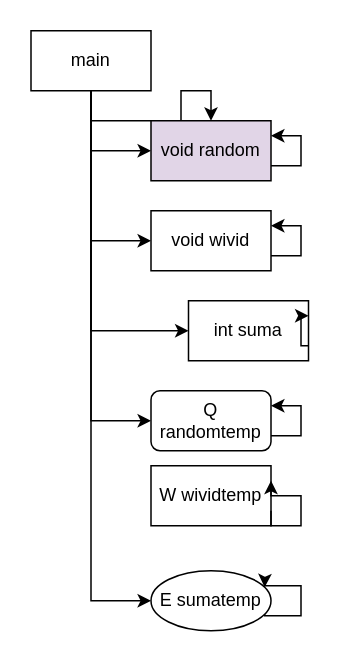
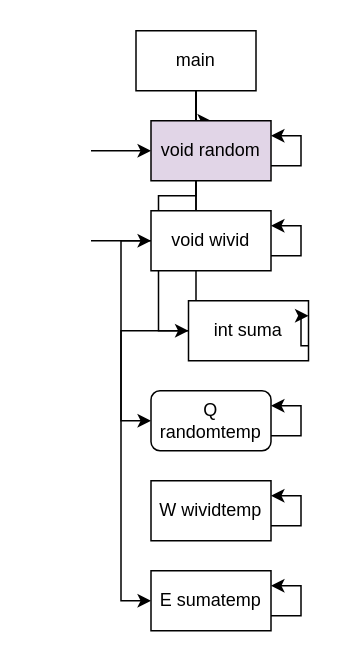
  <mxCell id="0" />
  <mxCell id="1" parent="0" />
  <mxCell id="2" style="edgeStyle=orthogonalEdgeStyle;rounded=0;orthogonalLoop=1;jettySize=auto;html=1;exitX=0.5;exitY=1;exitDx=0;exitDy=0;entryX=0;entryY=0.5;entryDx=0;entryDy=0;" edge="1" parent="1" source="6" target="9"><mxGeometry relative="1" as="geometry" /></mxCell>
  <mxCell id="3" style="edgeStyle=orthogonalEdgeStyle;rounded=0;orthogonalLoop=1;jettySize=auto;html=1;exitX=0.5;exitY=1;exitDx=0;exitDy=0;entryX=0;entryY=0.5;entryDx=0;entryDy=0;" edge="1" parent="1" source="6" target="12"><mxGeometry relative="1" as="geometry" /></mxCell>
  <mxCell id="4" style="edgeStyle=orthogonalEdgeStyle;rounded=0;orthogonalLoop=1;jettySize=auto;html=1;exitX=0.5;exitY=1;exitDx=0;exitDy=0;entryX=0;entryY=0.5;entryDx=0;entryDy=0;" edge="1" parent="1" source="6" target="18"><mxGeometry relative="1" as="geometry" /></mxCell>
  <mxCell id="5" style="edgeStyle=orthogonalEdgeStyle;rounded=0;orthogonalLoop=1;jettySize=auto;html=1;exitX=0.5;exitY=1;exitDx=0;exitDy=0;" edge="1" parent="1" source="6" target="7"><mxGeometry relative="1" as="geometry" /></mxCell>
- <mxCell id="6" value="main" style="rounded=0;whiteSpace=wrap;html=1;" vertex="1" parent="1"><mxGeometry x="20" y="20" width="80" height="40" as="geometry" /></mxCell>
+ <mxCell id="6" value="main" style="rounded=0;whiteSpace=wrap;html=1;" vertex="1" parent="1"><mxGeometry x="90" y="20" width="80" height="40" as="geometry" /></mxCell>
  <mxCell id="7" value="void&amp;nbsp;random" style="rounded=0;whiteSpace=wrap;html=1;fillColor=#e1d5e7;" vertex="1" parent="1"><mxGeometry x="100" y="80" width="80" height="40" as="geometry" /></mxCell>
  <mxCell id="8" value="void&amp;nbsp;wivid" style="rounded=0;whiteSpace=wrap;html=1;" vertex="1" parent="1"><mxGeometry x="100" y="140" width="80" height="40" as="geometry" /></mxCell>
  <mxCell id="9" value="int suma" style="rounded=0;whiteSpace=wrap;html=1;" vertex="1" parent="1"><mxGeometry x="125" y="200" width="80" height="40" as="geometry" /></mxCell>
  <mxCell id="10" value="" style="endArrow=classic;html=1;rounded=0;" edge="1" parent="1"><mxGeometry width="50" height="50" relative="1" as="geometry"><mxPoint x="60" y="160" as="sourcePoint" /><mxPoint x="100" y="160" as="targetPoint" /></mxGeometry></mxCell>
  <mxCell id="11" value="" style="endArrow=classic;html=1;rounded=0;entryX=0;entryY=0.5;entryDx=0;entryDy=0;" edge="1" parent="1" target="7"><mxGeometry width="50" height="50" relative="1" as="geometry"><mxPoint x="60" y="100" as="sourcePoint" /><mxPoint x="550" y="140" as="targetPoint" /></mxGeometry></mxCell>
  <mxCell id="12" value="Q randomtemp" style="whiteSpace=wrap;html=1;rounded=1;" vertex="1" parent="1"><mxGeometry x="100" y="260" width="80" height="40" as="geometry" /></mxCell>
  <mxCell id="13" style="edgeStyle=orthogonalEdgeStyle;rounded=0;orthogonalLoop=1;jettySize=auto;html=1;exitX=1;exitY=0.75;exitDx=0;exitDy=0;entryX=1;entryY=0.25;entryDx=0;entryDy=0;" edge="1" parent="1" source="7" target="7"><mxGeometry relative="1" as="geometry"><Array as="points"><mxPoint x="200" y="110" /><mxPoint x="200" y="90" /></Array></mxGeometry></mxCell>
  <mxCell id="14" style="edgeStyle=orthogonalEdgeStyle;rounded=0;orthogonalLoop=1;jettySize=auto;html=1;exitX=1;exitY=0.75;exitDx=0;exitDy=0;entryX=1;entryY=0.25;entryDx=0;entryDy=0;" edge="1" parent="1" source="8" target="8"><mxGeometry relative="1" as="geometry"><Array as="points"><mxPoint x="200" y="170" /><mxPoint x="200" y="150" /></Array></mxGeometry></mxCell>
  <mxCell id="15" style="edgeStyle=orthogonalEdgeStyle;rounded=0;orthogonalLoop=1;jettySize=auto;html=1;exitX=1;exitY=0.75;exitDx=0;exitDy=0;entryX=1;entryY=0.25;entryDx=0;entryDy=0;" edge="1" parent="1" source="9" target="9"><mxGeometry relative="1" as="geometry"><Array as="points"><mxPoint x="200" y="230" /><mxPoint x="200" y="210" /></Array></mxGeometry></mxCell>
  <mxCell id="16" style="edgeStyle=orthogonalEdgeStyle;rounded=0;orthogonalLoop=1;jettySize=auto;html=1;exitX=1;exitY=0.75;exitDx=0;exitDy=0;entryX=1;entryY=0.25;entryDx=0;entryDy=0;" edge="1" parent="1" source="12" target="12"><mxGeometry relative="1" as="geometry"><Array as="points"><mxPoint x="200" y="290" /><mxPoint x="200" y="270" /></Array></mxGeometry></mxCell>
- <mxCell id="17" value="W wividtemp" style="rounded=0;whiteSpace=wrap;html=1;" vertex="1" parent="1"><mxGeometry x="100" y="310" width="80" height="40" as="geometry" /></mxCell>
- <mxCell id="18" value="E sumatemp" style="ellipse;whiteSpace=wrap;html=1;" vertex="1" parent="1"><mxGeometry x="100" y="380" width="80" height="40" as="geometry" /></mxCell>
+ <mxCell id="17" value="W wividtemp" style="rounded=0;whiteSpace=wrap;html=1;" vertex="1" parent="1"><mxGeometry x="100" y="320" width="80" height="40" as="geometry" /></mxCell>
+ <mxCell id="18" value="E sumatemp" style="rounded=0;whiteSpace=wrap;html=1;" vertex="1" parent="1"><mxGeometry x="100" y="380" width="80" height="40" as="geometry" /></mxCell>
  <mxCell id="19" style="edgeStyle=orthogonalEdgeStyle;rounded=0;orthogonalLoop=1;jettySize=auto;html=1;exitX=1;exitY=0.75;exitDx=0;exitDy=0;entryX=1;entryY=0.25;entryDx=0;entryDy=0;" edge="1" parent="1" source="17" target="17"><mxGeometry relative="1" as="geometry"><Array as="points"><mxPoint x="200" y="350" /><mxPoint x="200" y="330" /></Array></mxGeometry></mxCell>
  <mxCell id="20" style="edgeStyle=orthogonalEdgeStyle;rounded=0;orthogonalLoop=1;jettySize=auto;html=1;exitX=1;exitY=0.75;exitDx=0;exitDy=0;entryX=1;entryY=0.25;entryDx=0;entryDy=0;" edge="1" parent="1" source="18" target="18"><mxGeometry relative="1" as="geometry"><Array as="points"><mxPoint x="200" y="410" /><mxPoint x="200" y="390" /></Array></mxGeometry></mxCell>
